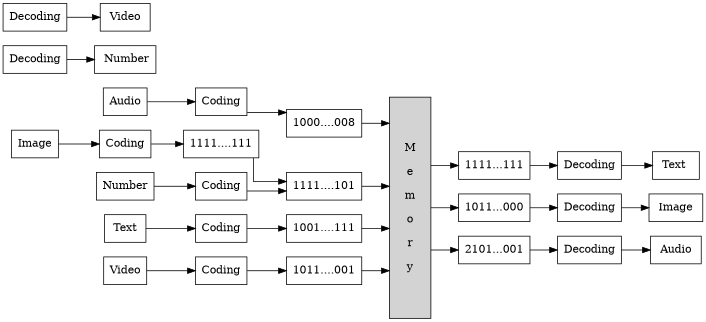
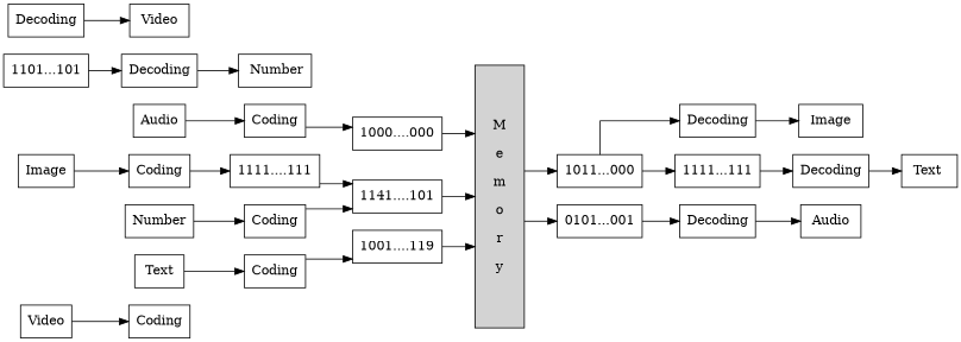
  digraph {
    rankdir=LR
    splines=ortho
    node [shape=record]
    n1 [label=Coding]
-   "1011....001"
    n3 [height=4 label="M\n\ne\n\nm\n\no\n\nr\n\ny" style=filled]
    n4 [label=Coding]
-   "1000....000" [label="1000....008"]
+   "1000....000"
    n6 [label=Coding]
    "1111....111"
-   "1111....101"
+   "1111....101" [label="1141....101"]
    n9 [label=Coding]
    n10 [label=Coding]
-   "1001....111"
+   "1001....111" [label="1001....119"]
    n12 [label=Decoding]
    " Text  "
    n14 [label=Decoding]
    " Number"
    n16 [label=Decoding]
    " Image "
    n18 [label=Decoding]
    " Audio "
    n20 [label=Decoding]
    " Video "
    Text
    Number
    Image
    Audio
    Video
    "1111...111"
    "1011...000"
-   "0101...001" [label="2101...001"]
-   n1 -> "1011....001"
-   "1011....001" -> n3
-   n3 -> "1111...111"
+   "0101...001"
+   "1101...101"
+   "1011...000" -> "1111...111"
    n3 -> "1011...000"
    n3 -> "0101...001"
    n4 -> "1000....000"
    "1000....000" -> n3
    n6 -> "1111....111"
    "1111....111" -> "1111....101"
    "1111....101" -> n3
    n9 -> "1111....101"
    n10 -> "1001....111"
    "1001....111" -> n3
    n12 -> " Text  "
    n14 -> " Number"
    n16 -> " Image "
    n18 -> " Audio "
    n20 -> " Video "
    Text -> n10
    Number -> n9
    Image -> n6
    Audio -> n4
    Video -> n1
    "1111...111" -> n12
    "1011...000" -> n16
    "0101...001" -> n18
+   "1101...101" -> n14
  }
